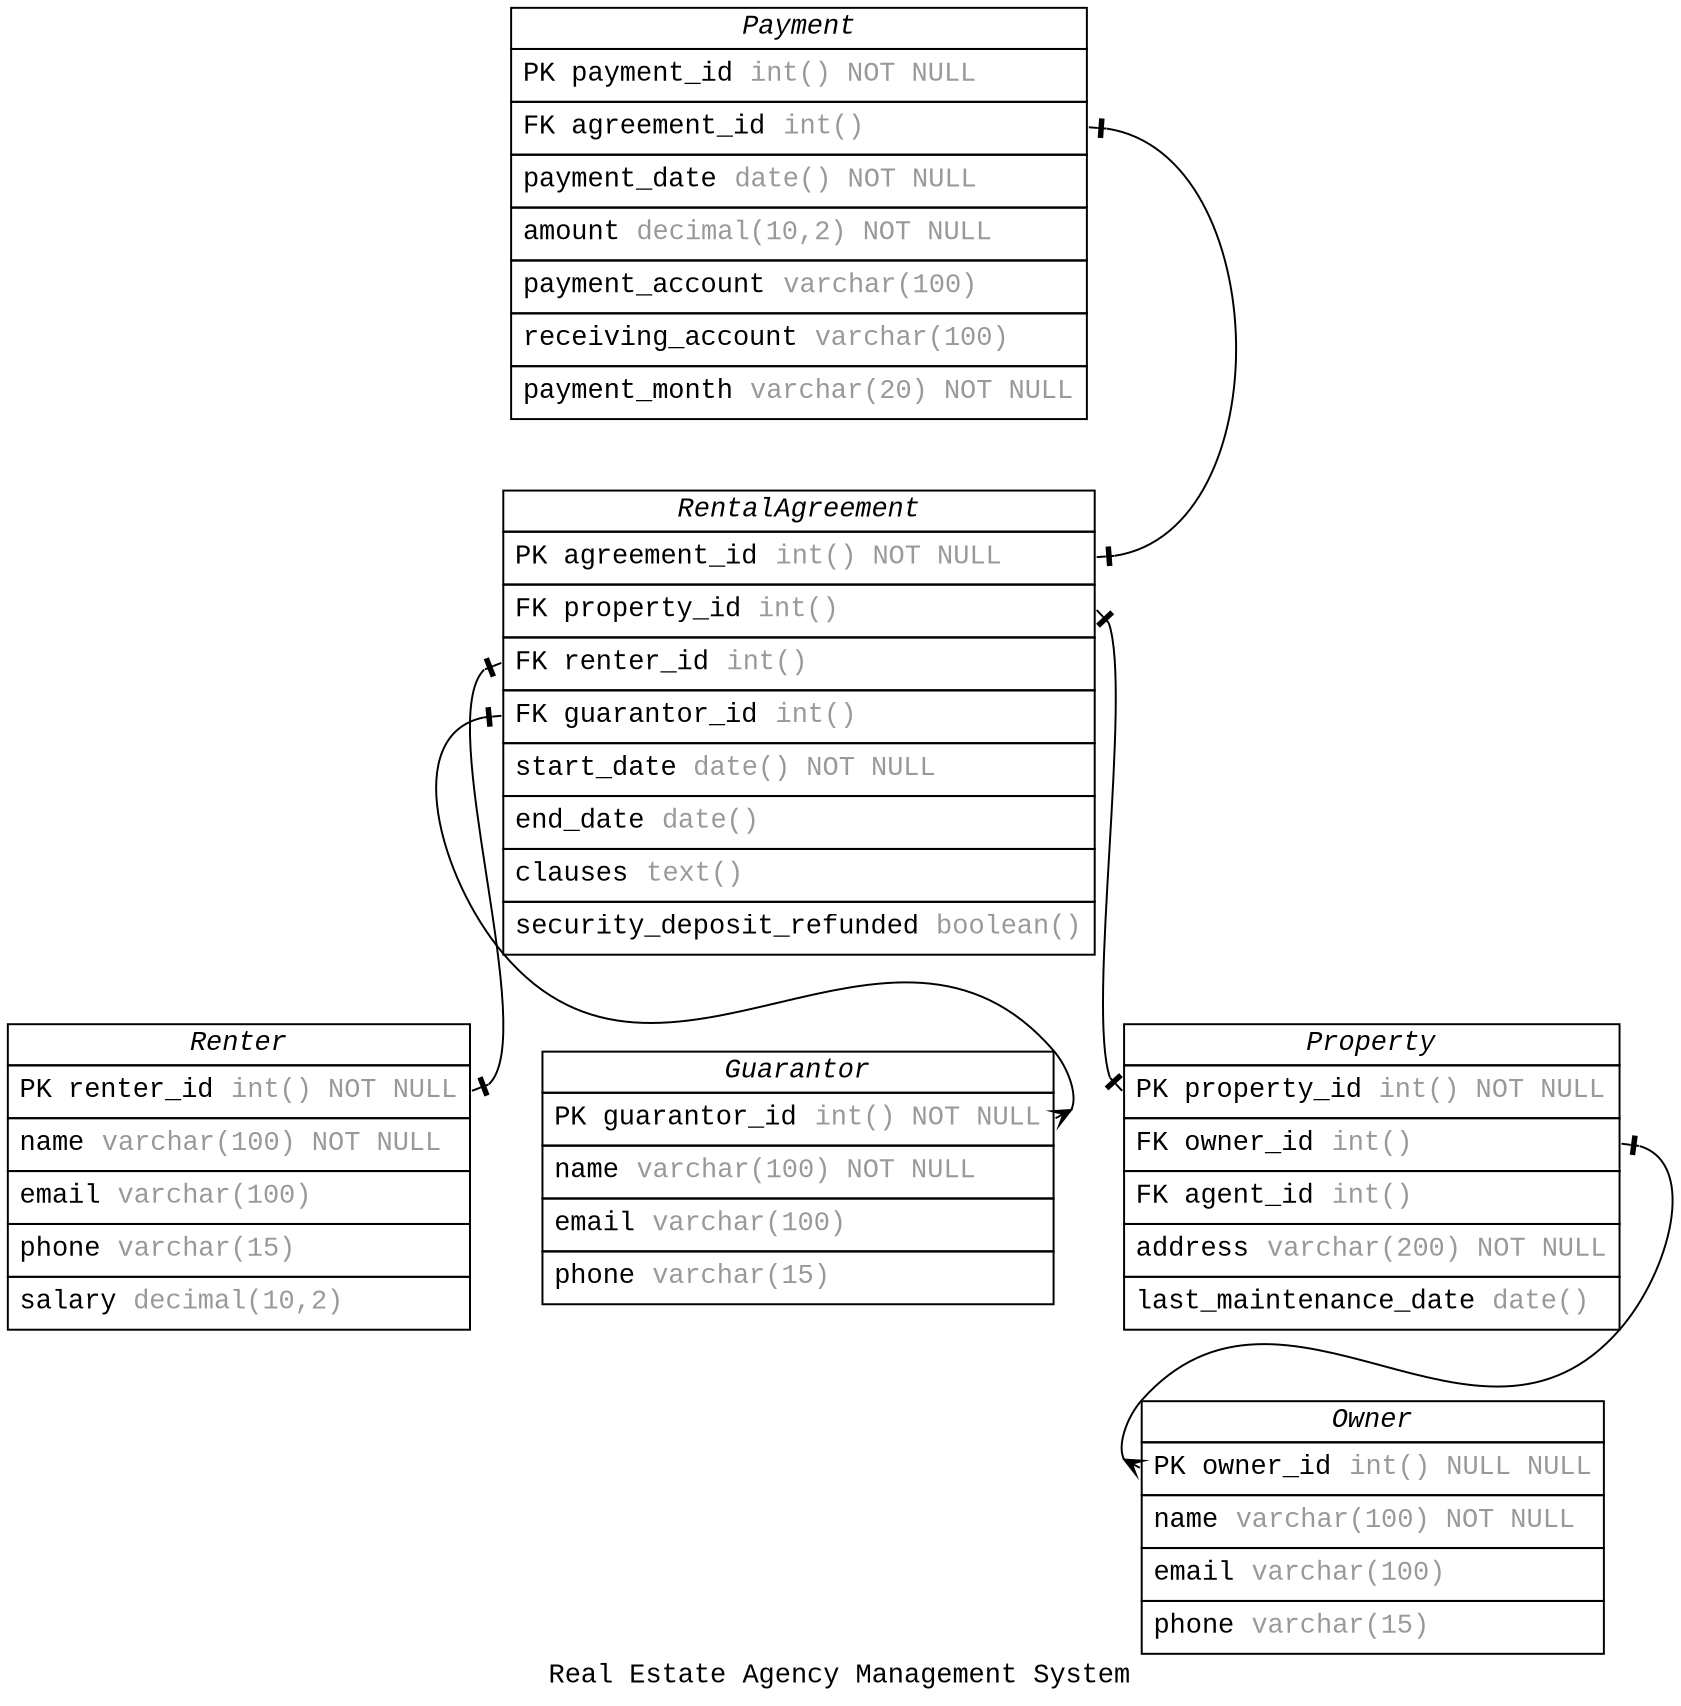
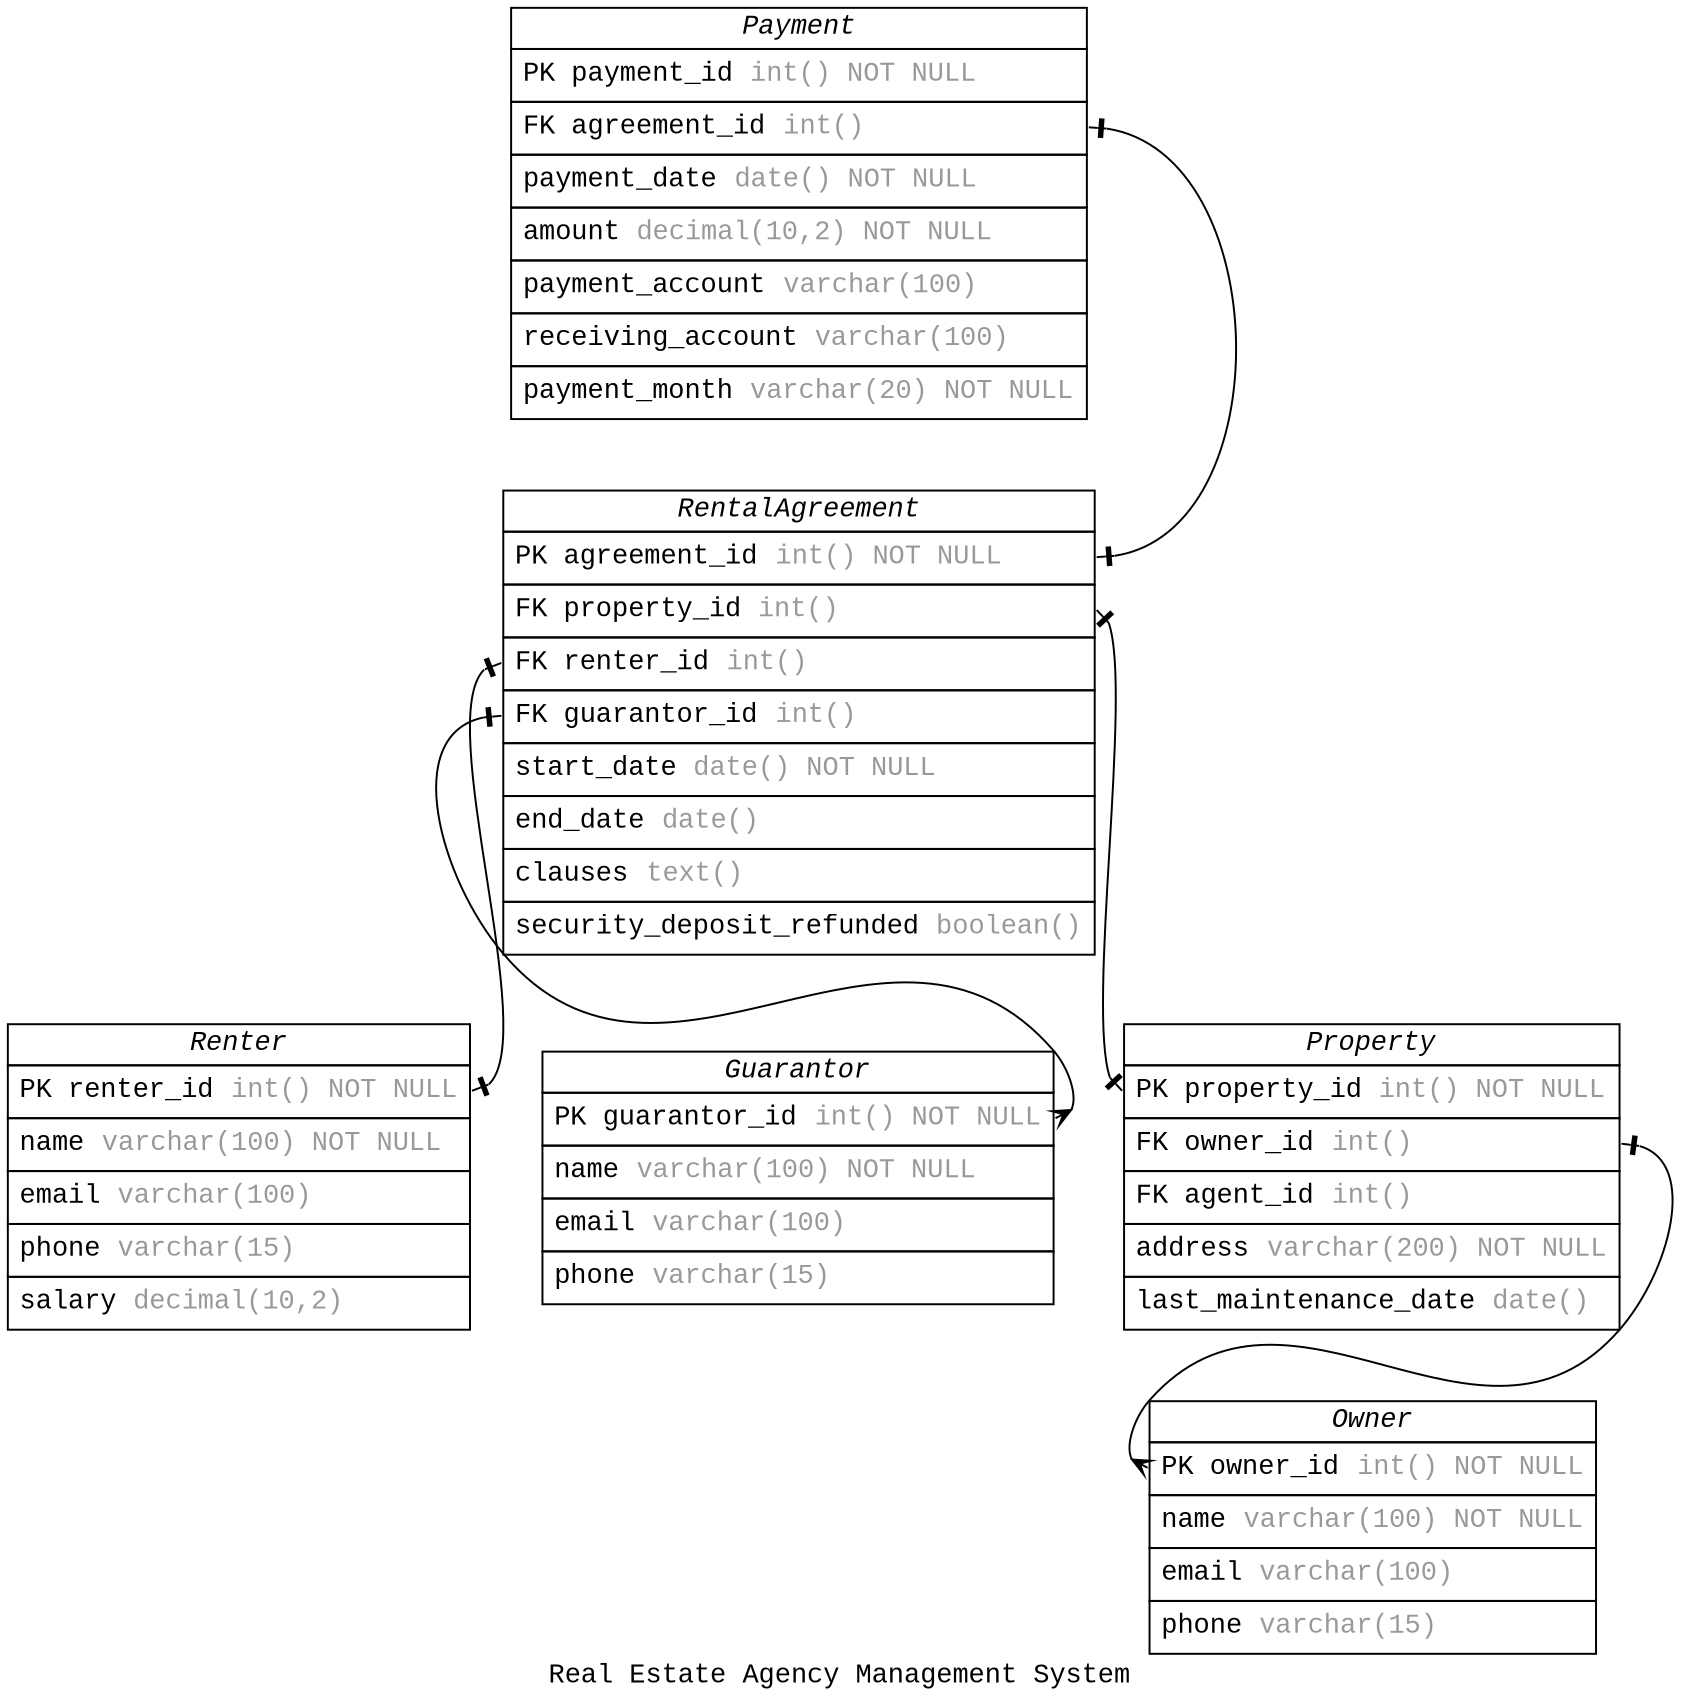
  digraph {
    concentrate=true
    fontname="Liberation Mono"
    label="Real Estate Agency Management System"
    nodesep=0.5
    rankdir=TB
    splines=spline
    node [fontname="Liberation Mono" shape=plain]
    edge [arrowhead=noneotee arrowsize=0.9 arrowtail=noneotee dir=both fontname="Liberation Mono" fontsize=12 labelangle=32 labeldistance=1.8 penwidth=1.0]
-   n1 [label=<         <table border="0" cellborder="1" cellspacing="0" >         <tr><td><i>Owner</i></td></tr>         <tr><td port="owner_id" align="left" cellpadding="5">PK owner_id <font color="grey60">int() NULL NULL</font></td></tr>         <tr><td port="name" align="left" cellpadding="5">name <font color="grey60">varchar(100) NOT NULL</font></td></tr>         <tr><td port="email" align="left" cellpadding="5">email <font color="grey60">varchar(100)</font></td></tr>         <tr><td port="phone" align="left" cellpadding="5">phone <font color="grey60">varchar(15)</font></td></tr>     </table>>]
+   n1 [label=<         <table border="0" cellborder="1" cellspacing="0" >         <tr><td><i>Owner</i></td></tr>         <tr><td port="owner_id" align="left" cellpadding="5">PK owner_id <font color="grey60">int() NOT NULL</font></td></tr>         <tr><td port="name" align="left" cellpadding="5">name <font color="grey60">varchar(100) NOT NULL</font></td></tr>         <tr><td port="email" align="left" cellpadding="5">email <font color="grey60">varchar(100)</font></td></tr>         <tr><td port="phone" align="left" cellpadding="5">phone <font color="grey60">varchar(15)</font></td></tr>     </table>>]
    n2 [label=<         <table border="0" cellborder="1" cellspacing="0" >         <tr><td><i>Renter</i></td></tr>         <tr><td port="renter_id" align="left" cellpadding="5">PK renter_id <font color="grey60">int() NOT NULL</font></td></tr>         <tr><td port="name" align="left" cellpadding="5">name <font color="grey60">varchar(100) NOT NULL</font></td></tr>         <tr><td port="email" align="left" cellpadding="5">email <font color="grey60">varchar(100)</font></td></tr>         <tr><td port="phone" align="left" cellpadding="5">phone <font color="grey60">varchar(15)</font></td></tr>         <tr><td port="salary" align="left" cellpadding="5">salary <font color="grey60">decimal(10,2)</font></td></tr>     </table>>]
    n3 [label=<         <table border="0" cellborder="1" cellspacing="0" >         <tr><td><i>Guarantor</i></td></tr>         <tr><td port="guarantor_id" align="left" cellpadding="5">PK guarantor_id <font color="grey60">int() NOT NULL</font></td></tr>         <tr><td port="name" align="left" cellpadding="5">name <font color="grey60">varchar(100) NOT NULL</font></td></tr>         <tr><td port="email" align="left" cellpadding="5">email <font color="grey60">varchar(100)</font></td></tr>         <tr><td port="phone" align="left" cellpadding="5">phone <font color="grey60">varchar(15)</font></td></tr>     </table>>]
    n4 [label=<         <table border="0" cellborder="1" cellspacing="0" >         <tr><td><i>Property</i></td></tr>         <tr><td port="property_id" align="left" cellpadding="5">PK property_id <font color="grey60">int() NOT NULL</font></td></tr>         <tr><td port="owner_id" align="left" cellpadding="5">FK owner_id <font color="grey60">int()</font></td></tr>         <tr><td port="agent_id" align="left" cellpadding="5">FK agent_id <font color="grey60">int()</font></td></tr>         <tr><td port="address" align="left" cellpadding="5">address <font color="grey60">varchar(200) NOT NULL</font></td></tr>         <tr><td port="last_maintenance_date" align="left" cellpadding="5">last_maintenance_date <font color="grey60">date()</font></td></tr>     </table>>]
    n5 [label=<         <table border="0" cellborder="1" cellspacing="0" >         <tr><td><i>RentalAgreement</i></td></tr>         <tr><td port="agreement_id" align="left" cellpadding="5">PK agreement_id <font color="grey60">int() NOT NULL</font></td></tr>         <tr><td port="property_id" align="left" cellpadding="5">FK property_id <font color="grey60">int()</font></td></tr>         <tr><td port="renter_id" align="left" cellpadding="5">FK renter_id <font color="grey60">int()</font></td></tr>         <tr><td port="guarantor_id" align="left" cellpadding="5">FK guarantor_id <font color="grey60">int()</font></td></tr>         <tr><td port="start_date" align="left" cellpadding="5">start_date <font color="grey60">date() NOT NULL</font></td></tr>         <tr><td port="end_date" align="left" cellpadding="5">end_date <font color="grey60">date()</font></td></tr>         <tr><td port="clauses" align="left" cellpadding="5">clauses <font color="grey60">text()</font></td></tr>         <tr><td port="security_deposit_refunded" align="left" cellpadding="5">security_deposit_refunded <font color="grey60">boolean()</font></td></tr>     </table>>]
    n6 [label=<         <table border="0" cellborder="1" cellspacing="0" >         <tr><td><i>Payment</i></td></tr>         <tr><td port="payment_id" align="left" cellpadding="5">PK payment_id <font color="grey60">int() NOT NULL</font></td></tr>         <tr><td port="agreement_id" align="left" cellpadding="5">FK agreement_id <font color="grey60">int()</font></td></tr>         <tr><td port="payment_date" align="left" cellpadding="5">payment_date <font color="grey60">date() NOT NULL</font></td></tr>         <tr><td port="amount" align="left" cellpadding="5">amount <font color="grey60">decimal(10,2) NOT NULL</font></td></tr>         <tr><td port="payment_account" align="left" cellpadding="5">payment_account <font color="grey60">varchar(100)</font></td></tr>         <tr><td port="receiving_account" align="left" cellpadding="5">receiving_account <font color="grey60">varchar(100)</font></td></tr>         <tr><td port="payment_month" align="left" cellpadding="5">payment_month <font color="grey60">varchar(20) NOT NULL</font></td></tr>     </table>>]
    n4 -> n1 [arrowhead=ocrow headport=owner_id tailport=owner_id]
    n5 -> n2 [headport=renter_id tailport=renter_id]
    n5 -> n3 [arrowhead=ocrow headport=guarantor_id tailport=guarantor_id]
    n5 -> n4 [headport=property_id tailport=property_id]
    n6 -> n5 [headport=agreement_id tailport=agreement_id]
  }
